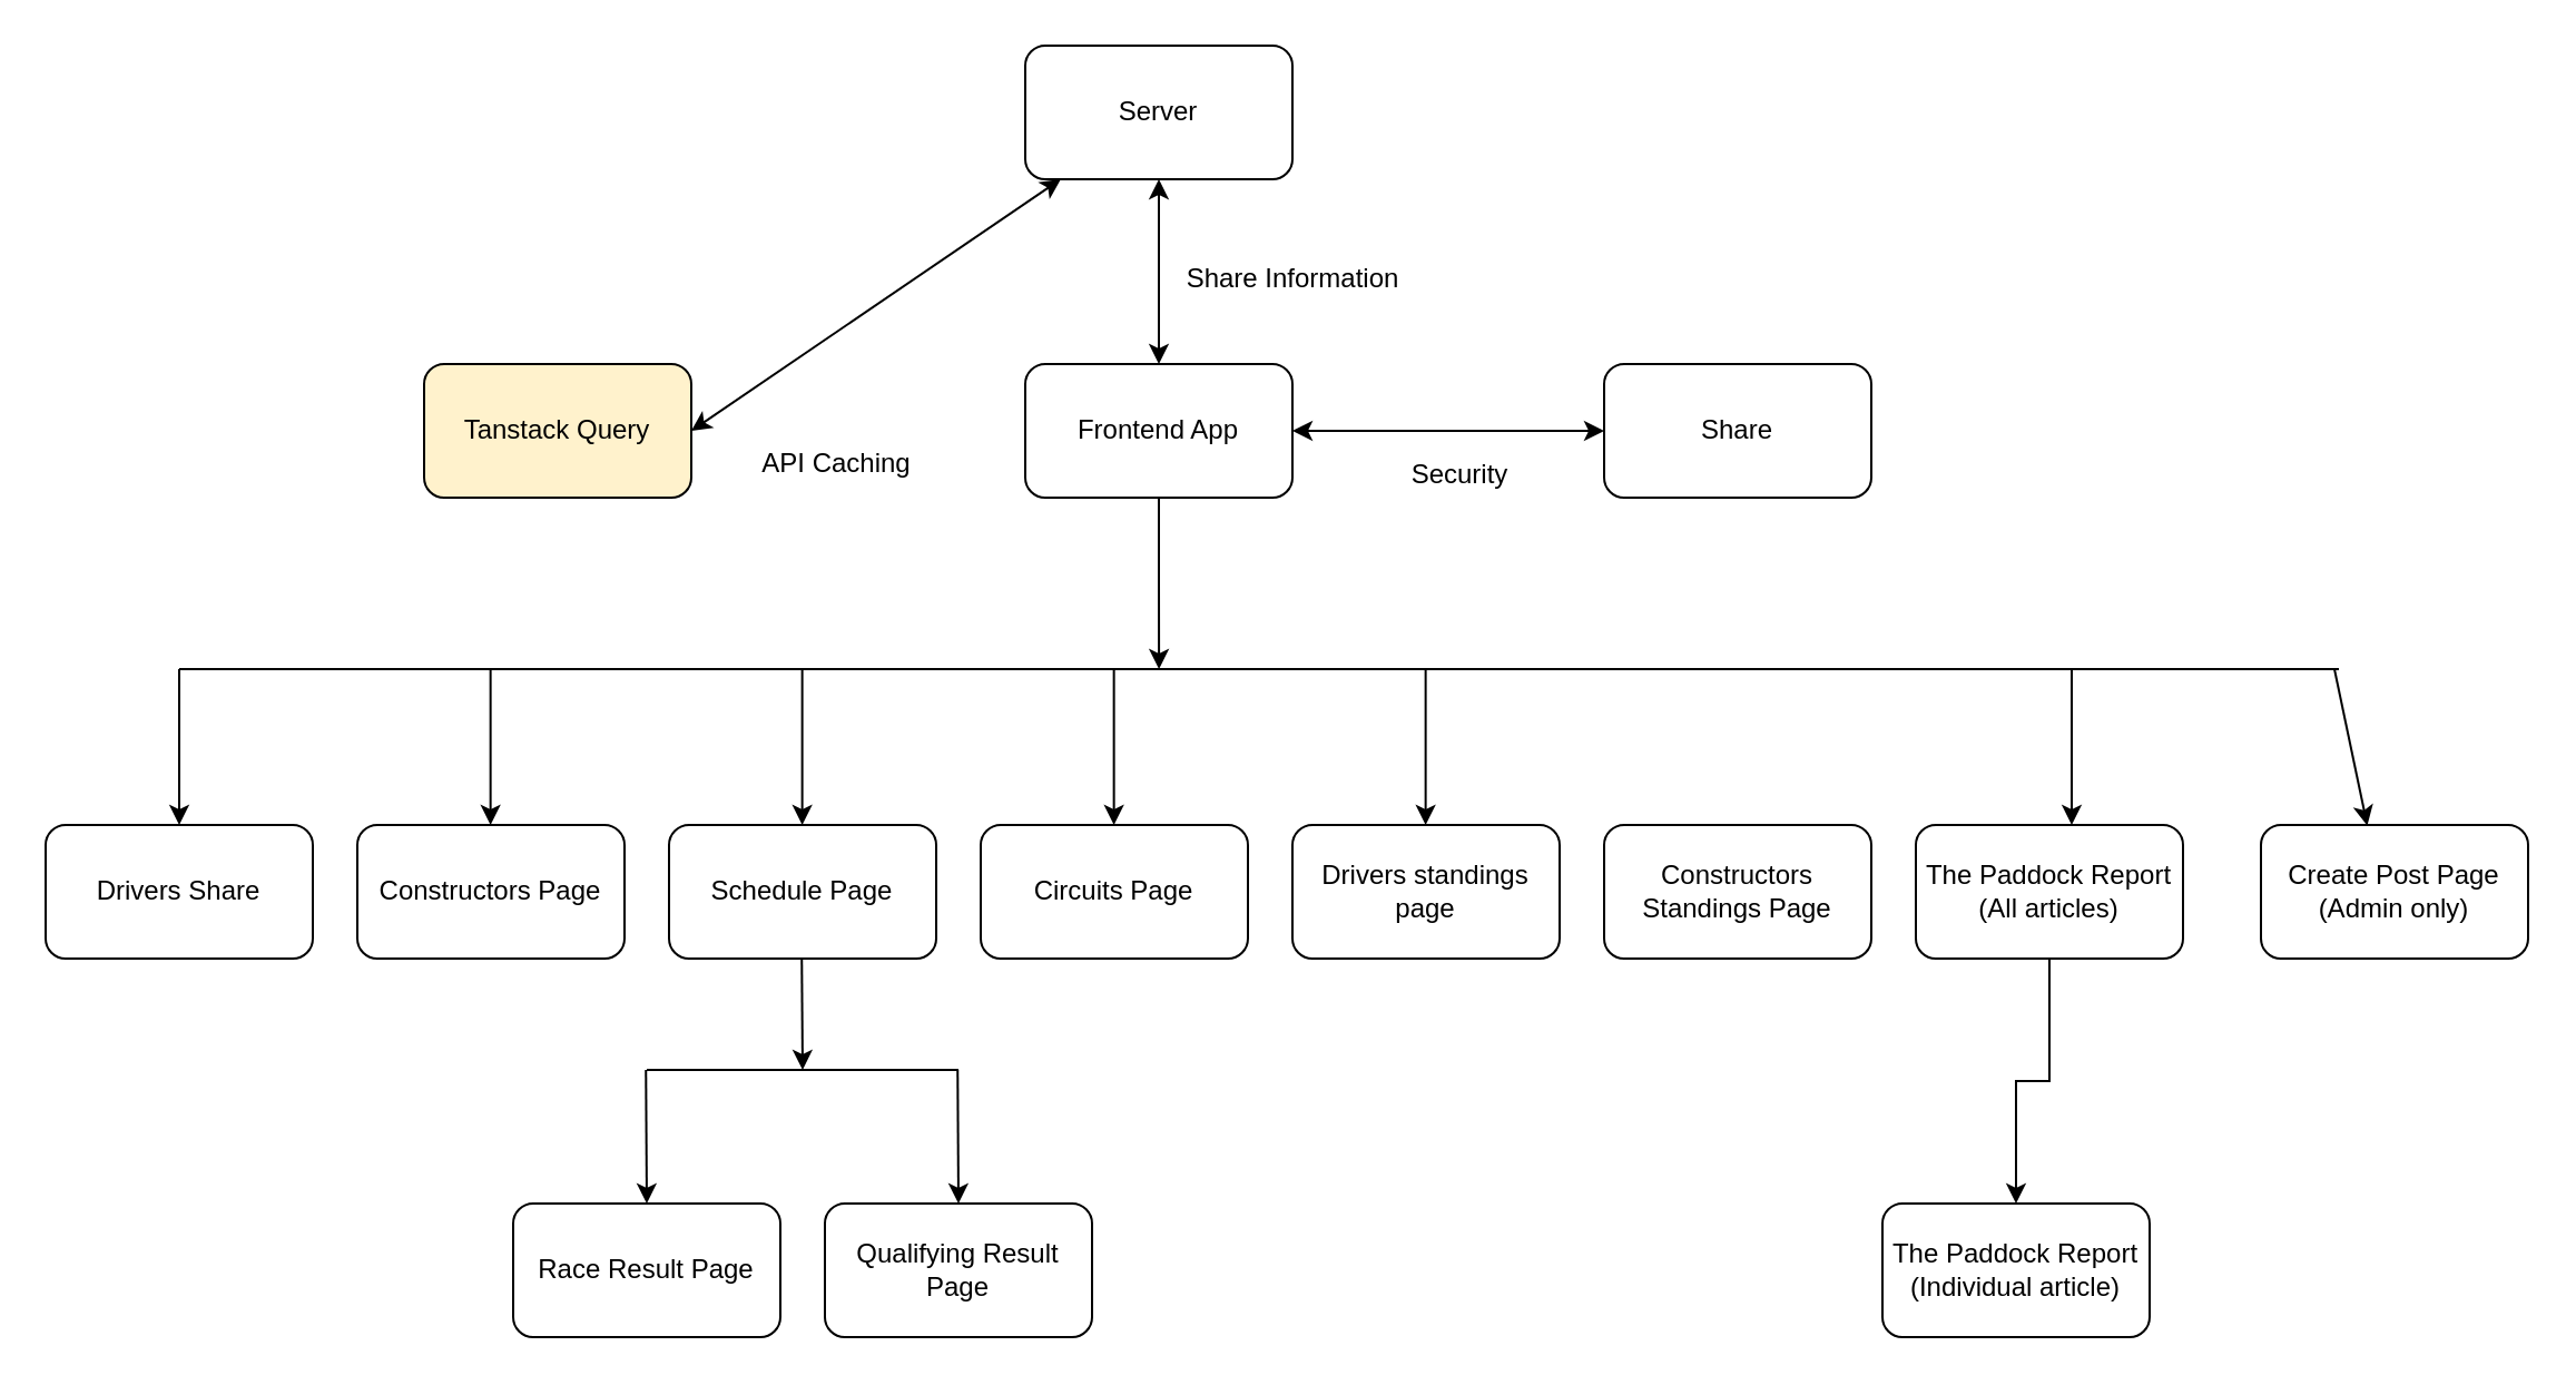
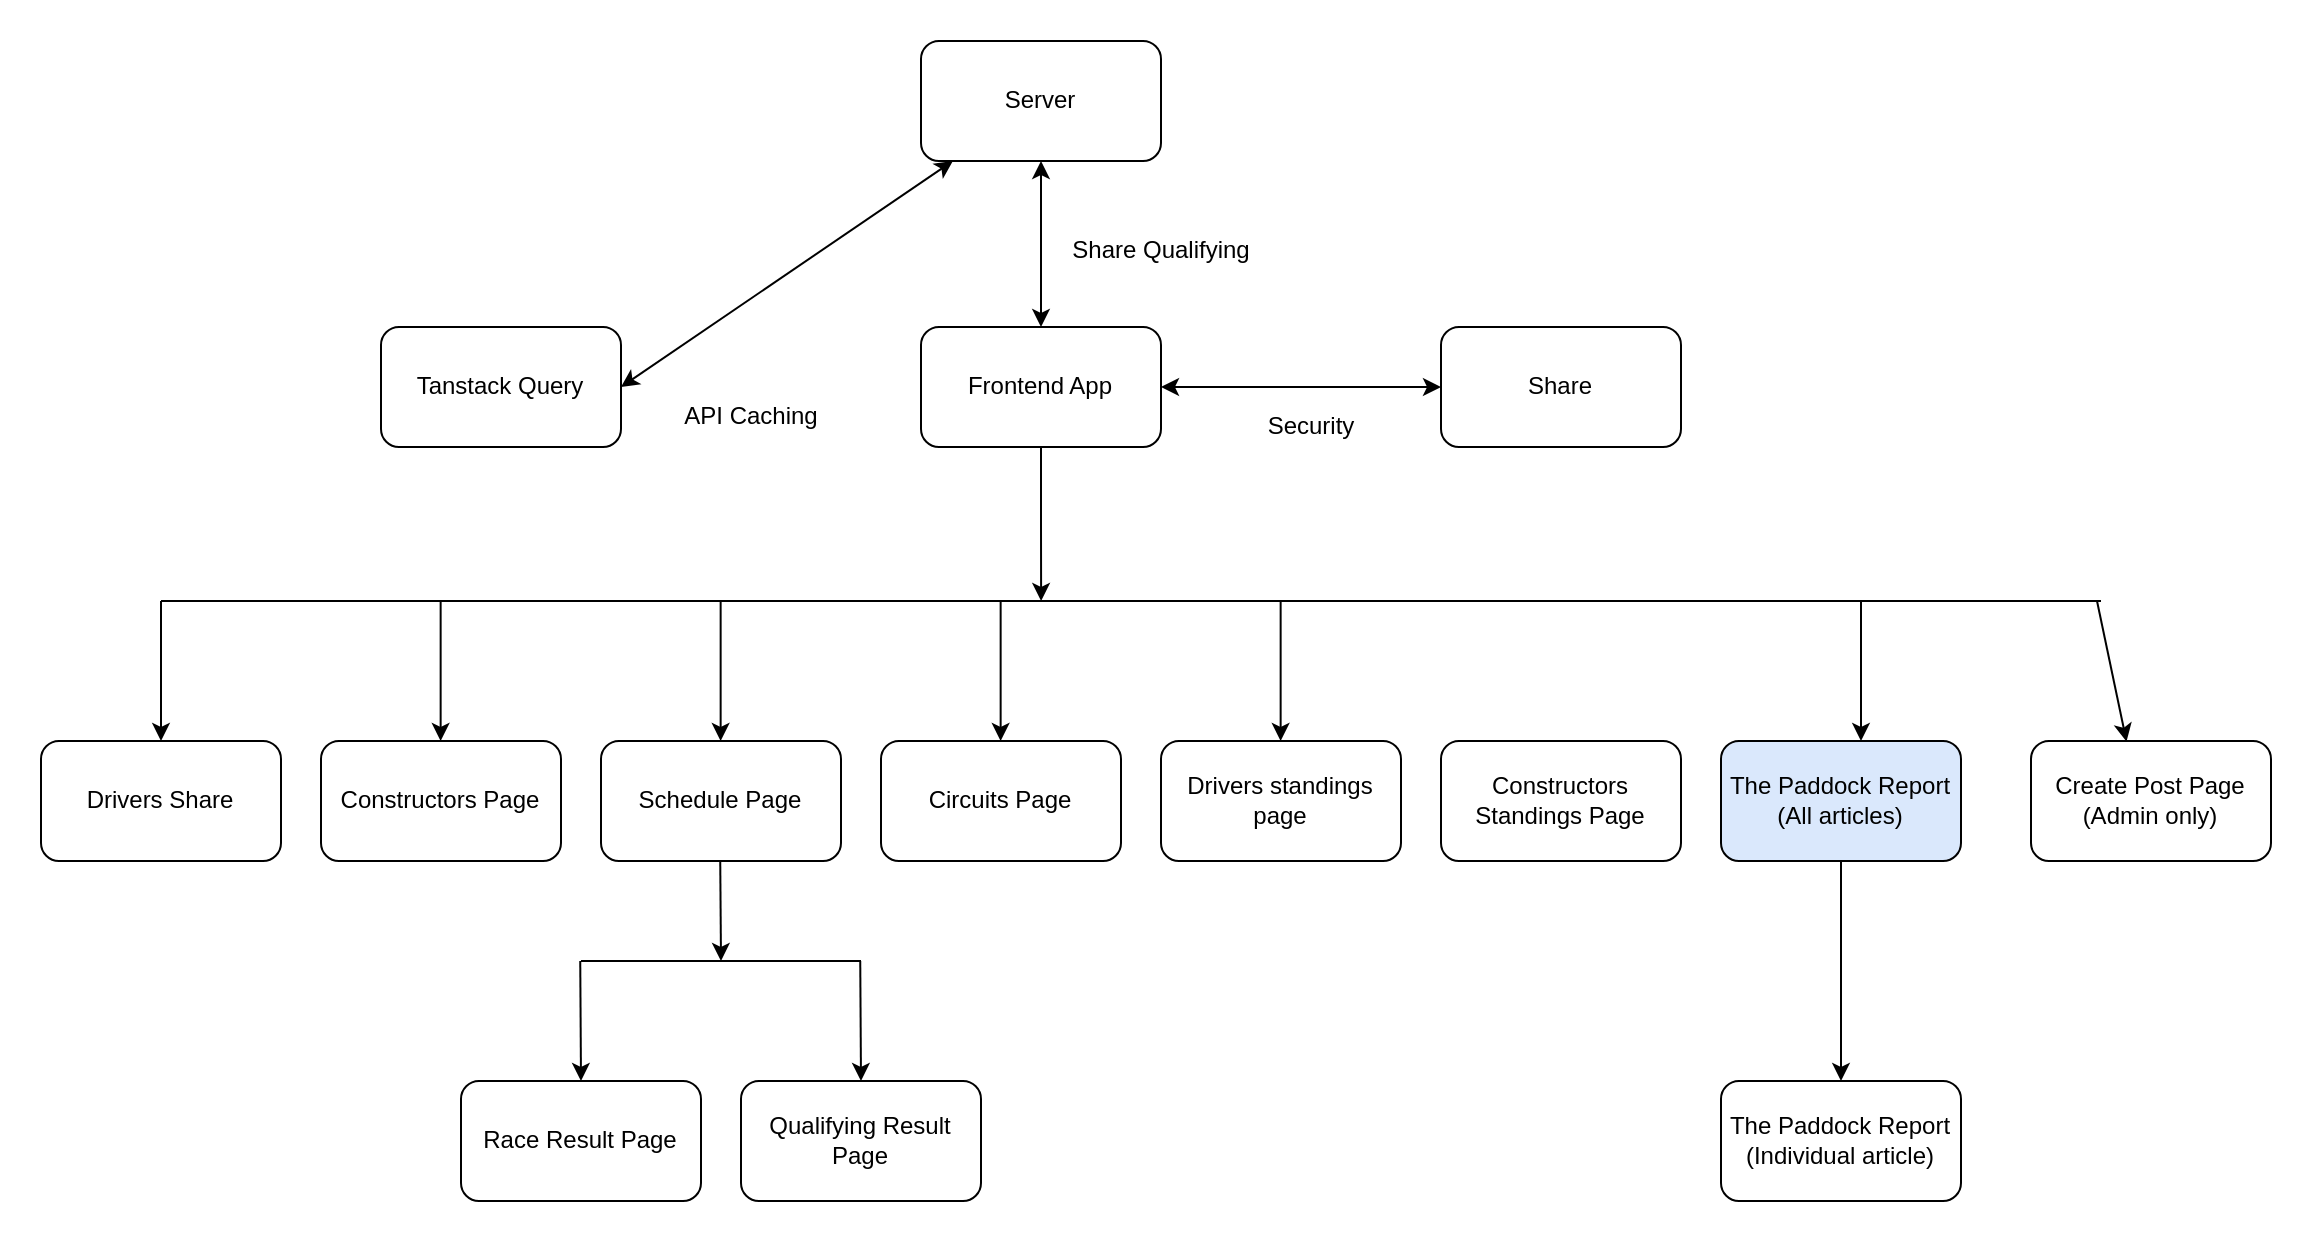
  <mxCell id="0" />
  <mxCell id="1" parent="0" />
  <mxCell id="2" style="edgeStyle=orthogonalEdgeStyle;rounded=0;orthogonalLoop=1;jettySize=auto;html=1;exitX=0.5;exitY=1;exitDx=0;exitDy=0;" parent="1" source="3" edge="1"><mxGeometry relative="1" as="geometry"><mxPoint x="520.059" y="300" as="targetPoint" /></mxGeometry></mxCell>
  <mxCell id="3" value="Frontend App" style="rounded=1;whiteSpace=wrap;html=1;" parent="1" vertex="1"><mxGeometry x="460" y="163" width="120" height="60" as="geometry" /></mxCell>
  <mxCell id="4" value="Server" style="rounded=1;whiteSpace=wrap;html=1;" parent="1" vertex="1"><mxGeometry x="460" y="20" width="120" height="60" as="geometry" /></mxCell>
  <mxCell id="5" value="" style="endArrow=classic;startArrow=classic;html=1;rounded=0;entryX=0.5;entryY=1;entryDx=0;entryDy=0;exitX=0.5;exitY=0;exitDx=0;exitDy=0;" parent="1" source="3" target="4" edge="1"><mxGeometry width="50" height="50" relative="1" as="geometry"><mxPoint x="490" y="330" as="sourcePoint" /><mxPoint x="540" y="280" as="targetPoint" /></mxGeometry></mxCell>
- <mxCell id="6" value="Share Information" style="text;html=1;align=center;verticalAlign=middle;resizable=0;points=[];autosize=1;strokeColor=none;fillColor=none;" parent="1" vertex="1"><mxGeometry x="520" y="110" width="120" height="30" as="geometry" /></mxCell>
+ <mxCell id="6" value="Share Qualifying" style="text;html=1;align=center;verticalAlign=middle;resizable=0;points=[];autosize=1;strokeColor=none;fillColor=none;" parent="1" vertex="1"><mxGeometry x="520" y="110" width="120" height="30" as="geometry" /></mxCell>
  <mxCell id="7" value="Drivers Share" style="rounded=1;whiteSpace=wrap;html=1;" parent="1" vertex="1"><mxGeometry x="20" y="370" width="120" height="60" as="geometry" /></mxCell>
  <mxCell id="8" value="Constructors Page" style="rounded=1;whiteSpace=wrap;html=1;" parent="1" vertex="1"><mxGeometry x="160" y="370" width="120" height="60" as="geometry" /></mxCell>
  <mxCell id="9" value="Schedule Page" style="rounded=1;whiteSpace=wrap;html=1;" parent="1" vertex="1"><mxGeometry x="300" y="370" width="120" height="60" as="geometry" /></mxCell>
  <mxCell id="10" value="Circuits Page" style="rounded=1;whiteSpace=wrap;html=1;" parent="1" vertex="1"><mxGeometry x="440" y="370" width="120" height="60" as="geometry" /></mxCell>
  <mxCell id="11" value="Drivers standings page" style="rounded=1;whiteSpace=wrap;html=1;" parent="1" vertex="1"><mxGeometry x="580" y="370" width="120" height="60" as="geometry" /></mxCell>
  <mxCell id="12" value="Constructors Standings Page" style="rounded=1;whiteSpace=wrap;html=1;" parent="1" vertex="1"><mxGeometry x="720" y="370" width="120" height="60" as="geometry" /></mxCell>
  <mxCell id="13" style="edgeStyle=orthogonalEdgeStyle;rounded=0;orthogonalLoop=1;jettySize=auto;html=1;exitX=0.5;exitY=1;exitDx=0;exitDy=0;" parent="1" source="14" target="28" edge="1"><mxGeometry relative="1" as="geometry" /></mxCell>
- <mxCell id="14" value="The Paddock Report (All articles)" style="rounded=1;whiteSpace=wrap;html=1;" parent="1" vertex="1"><mxGeometry x="860" y="370" width="120" height="60" as="geometry" /></mxCell>
+ <mxCell id="14" value="The Paddock Report (All articles)" style="rounded=1;whiteSpace=wrap;html=1;fillColor=#dae8fc;" parent="1" vertex="1"><mxGeometry x="860" y="370" width="120" height="60" as="geometry" /></mxCell>
  <mxCell id="15" value="Race Result Page" style="rounded=1;whiteSpace=wrap;html=1;" parent="1" vertex="1"><mxGeometry x="230" y="540" width="120" height="60" as="geometry" /></mxCell>
  <mxCell id="16" value="Qualifying Result Page" style="rounded=1;whiteSpace=wrap;html=1;" parent="1" vertex="1"><mxGeometry x="370" y="540" width="120" height="60" as="geometry" /></mxCell>
  <mxCell id="17" value="" style="endArrow=none;html=1;rounded=0;" parent="1" edge="1"><mxGeometry width="50" height="50" relative="1" as="geometry"><mxPoint x="80" y="300" as="sourcePoint" /><mxPoint x="1050" y="300" as="targetPoint" /></mxGeometry></mxCell>
  <mxCell id="18" value="" style="endArrow=classic;html=1;rounded=0;entryX=0.5;entryY=0;entryDx=0;entryDy=0;" parent="1" target="7" edge="1"><mxGeometry width="50" height="50" relative="1" as="geometry"><mxPoint x="80" y="300" as="sourcePoint" /><mxPoint x="640" y="290" as="targetPoint" /></mxGeometry></mxCell>
  <mxCell id="19" value="" style="endArrow=classic;html=1;rounded=0;entryX=0.5;entryY=0;entryDx=0;entryDy=0;" parent="1" edge="1"><mxGeometry width="50" height="50" relative="1" as="geometry"><mxPoint x="219.82" y="300" as="sourcePoint" /><mxPoint x="219.82" y="370" as="targetPoint" /></mxGeometry></mxCell>
  <mxCell id="20" value="" style="endArrow=classic;html=1;rounded=0;entryX=0.5;entryY=0;entryDx=0;entryDy=0;" parent="1" edge="1"><mxGeometry width="50" height="50" relative="1" as="geometry"><mxPoint x="359.82" y="300" as="sourcePoint" /><mxPoint x="359.82" y="370" as="targetPoint" /></mxGeometry></mxCell>
  <mxCell id="21" value="" style="endArrow=classic;html=1;rounded=0;entryX=0.5;entryY=0;entryDx=0;entryDy=0;" parent="1" edge="1"><mxGeometry width="50" height="50" relative="1" as="geometry"><mxPoint x="499.82" y="300" as="sourcePoint" /><mxPoint x="499.82" y="370" as="targetPoint" /></mxGeometry></mxCell>
  <mxCell id="22" value="" style="endArrow=classic;html=1;rounded=0;entryX=0.5;entryY=0;entryDx=0;entryDy=0;" parent="1" edge="1"><mxGeometry width="50" height="50" relative="1" as="geometry"><mxPoint x="639.82" y="300" as="sourcePoint" /><mxPoint x="639.82" y="370" as="targetPoint" /></mxGeometry></mxCell>
  <mxCell id="23" value="" style="endArrow=classic;html=1;rounded=0;entryX=0.5;entryY=0;entryDx=0;entryDy=0;" parent="1" edge="1"><mxGeometry width="50" height="50" relative="1" as="geometry"><mxPoint x="930" y="300" as="sourcePoint" /><mxPoint x="930" y="370" as="targetPoint" /></mxGeometry></mxCell>
  <mxCell id="24" value="" style="endArrow=none;html=1;rounded=0;" parent="1" edge="1"><mxGeometry width="50" height="50" relative="1" as="geometry"><mxPoint x="290" y="480" as="sourcePoint" /><mxPoint x="430" y="480" as="targetPoint" /></mxGeometry></mxCell>
  <mxCell id="25" value="" style="endArrow=classic;html=1;rounded=0;" parent="1" edge="1"><mxGeometry width="50" height="50" relative="1" as="geometry"><mxPoint x="359.62" y="430" as="sourcePoint" /><mxPoint x="360" y="480" as="targetPoint" /></mxGeometry></mxCell>
  <mxCell id="26" value="" style="endArrow=classic;html=1;rounded=0;" parent="1" edge="1"><mxGeometry width="50" height="50" relative="1" as="geometry"><mxPoint x="289.62" y="480" as="sourcePoint" /><mxPoint x="290" y="540" as="targetPoint" /></mxGeometry></mxCell>
  <mxCell id="27" value="" style="endArrow=classic;html=1;rounded=0;" parent="1" edge="1"><mxGeometry width="50" height="50" relative="1" as="geometry"><mxPoint x="429.62" y="480" as="sourcePoint" /><mxPoint x="430" y="540" as="targetPoint" /></mxGeometry></mxCell>
- <mxCell id="28" value="The Paddock Report (Individual article)" style="rounded=1;whiteSpace=wrap;html=1;" parent="1" vertex="1"><mxGeometry x="845" y="540" width="120" height="60" as="geometry" /></mxCell>
- <mxCell id="29" value="Tanstack Query" style="rounded=1;whiteSpace=wrap;html=1;fillColor=#fff2cc;" parent="1" vertex="1"><mxGeometry x="190" y="163" width="120" height="60" as="geometry" /></mxCell>
+ <mxCell id="28" value="The Paddock Report (Individual article)" style="rounded=1;whiteSpace=wrap;html=1;" parent="1" vertex="1"><mxGeometry x="860" y="540" width="120" height="60" as="geometry" /></mxCell>
+ <mxCell id="29" value="Tanstack Query" style="rounded=1;whiteSpace=wrap;html=1;" parent="1" vertex="1"><mxGeometry x="190" y="163" width="120" height="60" as="geometry" /></mxCell>
  <mxCell id="30" value="" style="endArrow=classic;startArrow=classic;html=1;rounded=0;exitX=1;exitY=0.5;exitDx=0;exitDy=0;" parent="1" source="29" target="4" edge="1"><mxGeometry width="50" height="50" relative="1" as="geometry"><mxPoint x="400" y="340" as="sourcePoint" /><mxPoint x="450" y="290" as="targetPoint" /></mxGeometry></mxCell>
  <mxCell id="31" value="Share" style="rounded=1;whiteSpace=wrap;html=1;" parent="1" vertex="1"><mxGeometry x="720" y="163" width="120" height="60" as="geometry" /></mxCell>
  <mxCell id="32" value="" style="endArrow=classic;startArrow=classic;html=1;rounded=0;exitX=0;exitY=0.5;exitDx=0;exitDy=0;entryX=1;entryY=0.5;entryDx=0;entryDy=0;" parent="1" source="31" target="3" edge="1"><mxGeometry width="50" height="50" relative="1" as="geometry"><mxPoint x="400" y="340" as="sourcePoint" /><mxPoint x="450" y="290" as="targetPoint" /></mxGeometry></mxCell>
  <mxCell id="33" value="API Caching" style="text;html=1;align=center;verticalAlign=middle;resizable=0;points=[];autosize=1;strokeColor=none;fillColor=none;" parent="1" vertex="1"><mxGeometry x="330" y="193" width="90" height="30" as="geometry" /></mxCell>
  <mxCell id="34" value="Security" style="text;html=1;align=center;verticalAlign=middle;resizable=0;points=[];autosize=1;strokeColor=none;fillColor=none;" parent="1" vertex="1"><mxGeometry x="620" y="198" width="70" height="30" as="geometry" /></mxCell>
  <mxCell id="35" value="Create Post Page&lt;br&gt;(Admin only)" style="rounded=1;whiteSpace=wrap;html=1;" vertex="1" parent="1"><mxGeometry x="1015" y="370" width="120" height="60" as="geometry" /></mxCell>
  <mxCell id="36" value="" style="endArrow=classic;html=1;rounded=0;entryX=0.398;entryY=0.004;entryDx=0;entryDy=0;entryPerimeter=0;" edge="1" parent="1" target="35"><mxGeometry width="50" height="50" relative="1" as="geometry"><mxPoint x="1048" y="300" as="sourcePoint" /><mxPoint x="940" y="380" as="targetPoint" /></mxGeometry></mxCell>
